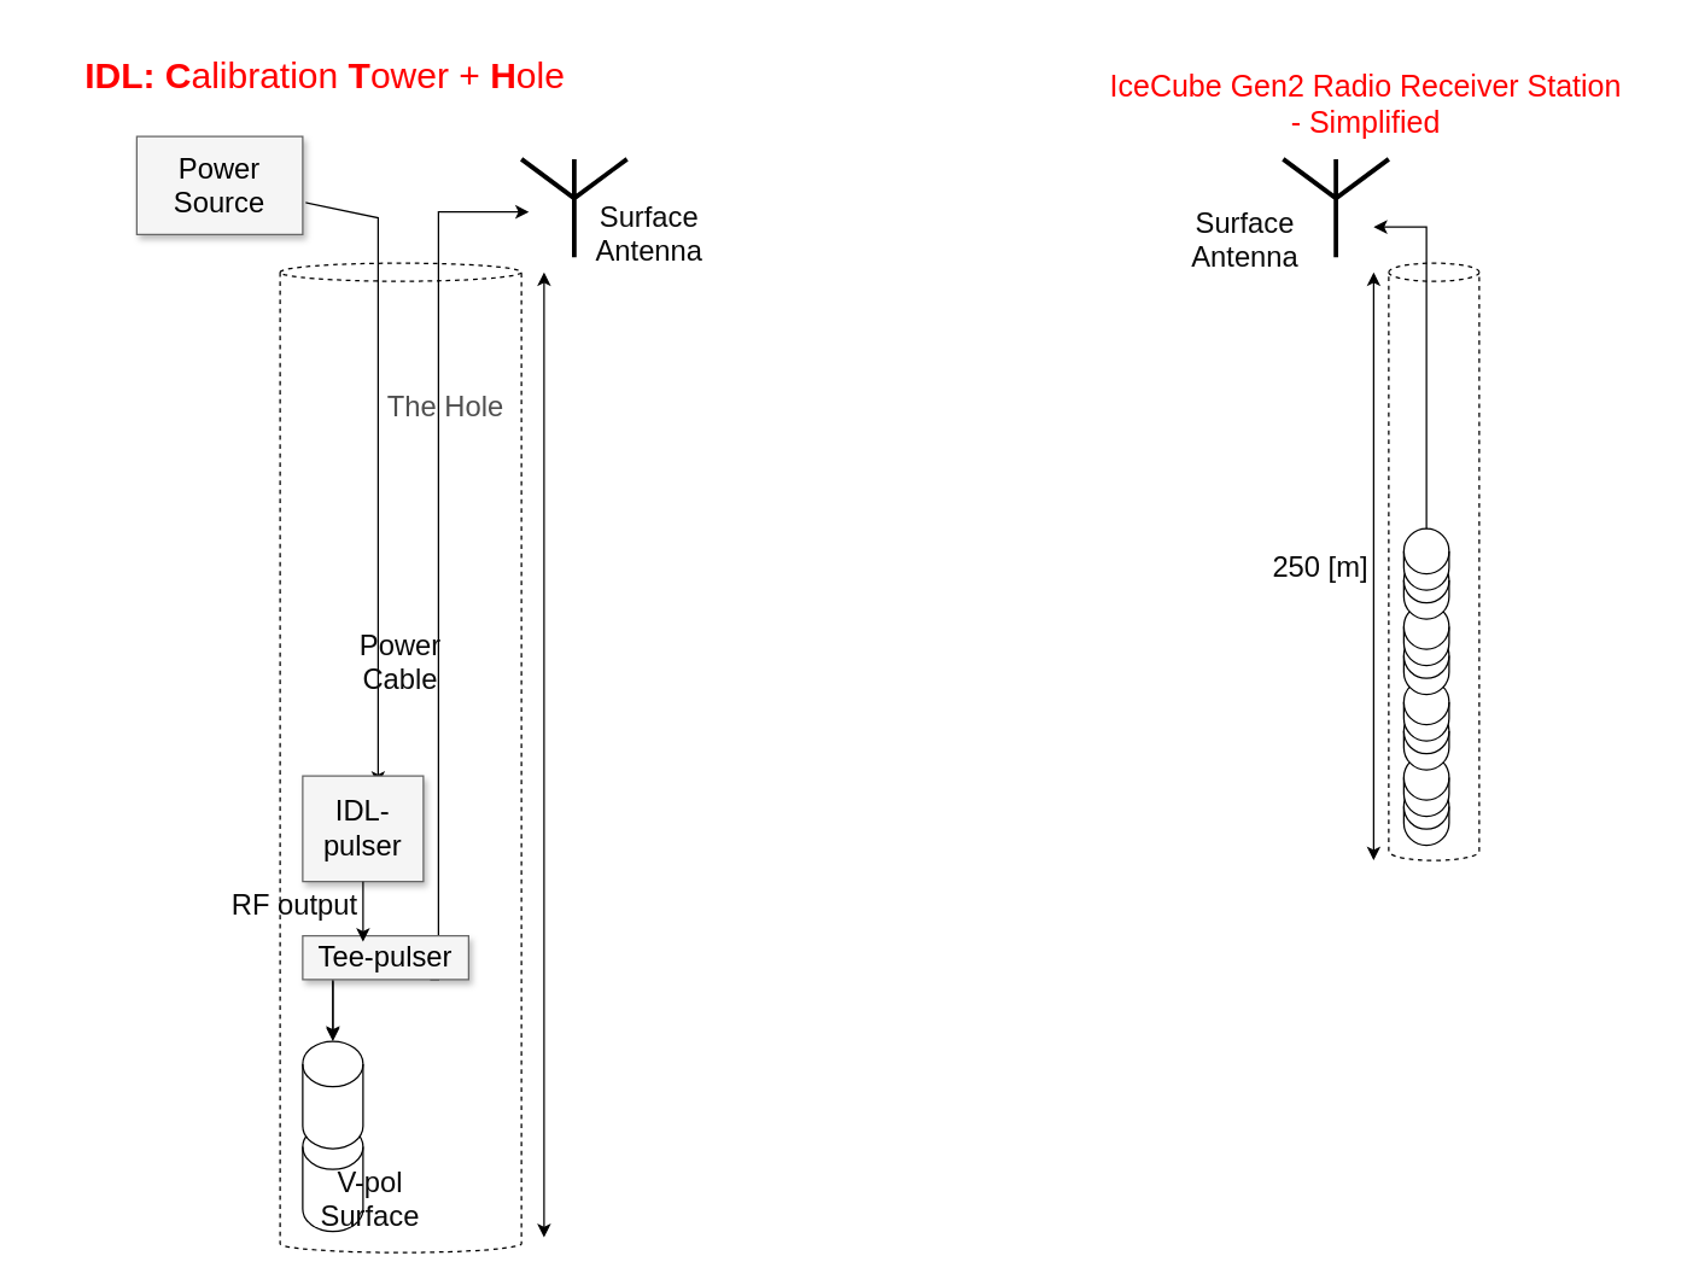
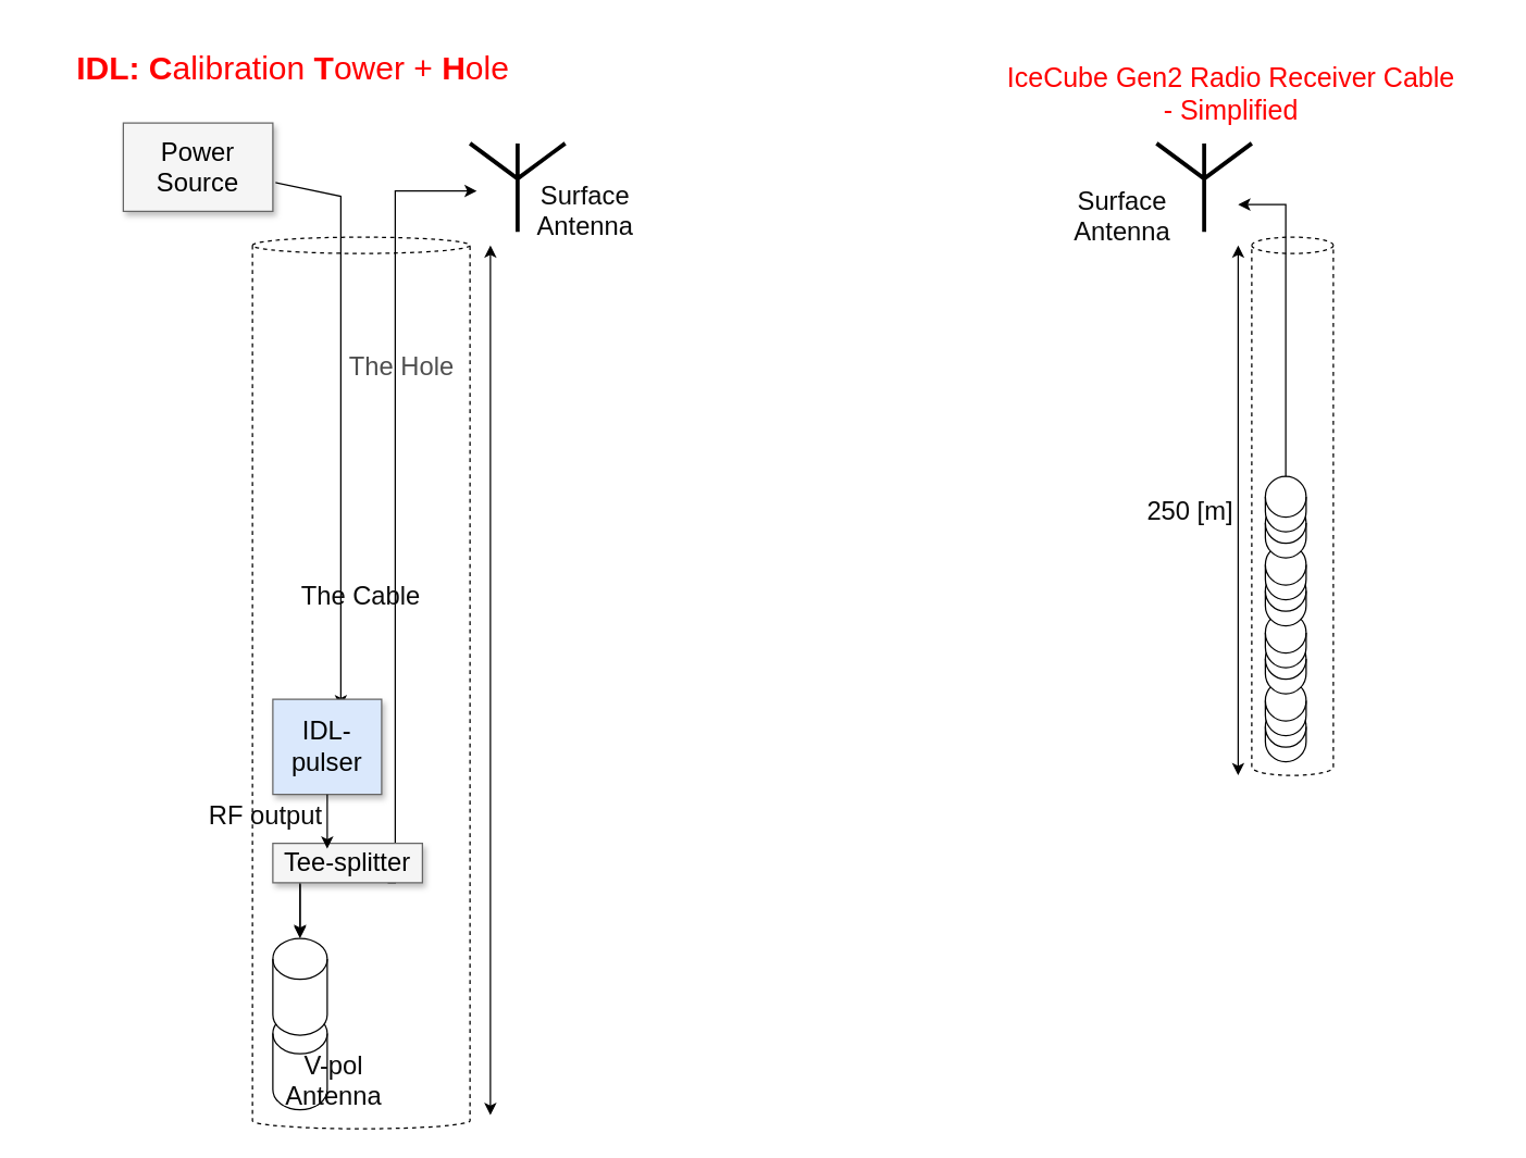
  <mxCell id="0" style=";html=1;" />
  <mxCell id="1" style=";html=1;" parent="0" />
  <mxCell id="2" value="" style="shape=cylinder3;whiteSpace=wrap;html=1;boundedLbl=1;backgroundOutline=1;size=6;dashed=1;" vertex="1" parent="1"><mxGeometry x="185" y="174" width="160" height="656" as="geometry" /></mxCell>
  <mxCell id="3" style="edgeStyle=elbowEdgeStyle;rounded=0;html=1;startArrow=none;startFill=0;jettySize=auto;orthogonalLoop=1;fontSize=18;" parent="1" edge="1"><mxGeometry relative="1" as="geometry"><mxPoint x="284.5" y="649" as="sourcePoint" /><mxPoint x="350" y="140" as="targetPoint" /><Array as="points"><mxPoint x="290" y="80" /><mxPoint x="314.5" y="679" /></Array></mxGeometry></mxCell>
  <mxCell id="4" value="" style="endArrow=classic;html=1;rounded=0;exitX=1.018;exitY=0.675;exitDx=0;exitDy=0;exitPerimeter=0;" edge="1" parent="1" source="12"><mxGeometry width="50" height="50" relative="1" as="geometry"><mxPoint x="540" y="300" as="sourcePoint" /><mxPoint x="250" y="520" as="targetPoint" /><Array as="points"><mxPoint x="250" y="144" /></Array></mxGeometry></mxCell>
  <mxCell id="5" style="edgeStyle=orthogonalEdgeStyle;rounded=0;orthogonalLoop=1;jettySize=auto;html=1;exitX=0.5;exitY=1;exitDx=0;exitDy=0;exitPerimeter=0;" edge="1" parent="1" source="2" target="2"><mxGeometry relative="1" as="geometry" /></mxCell>
  <mxCell id="6" value="" style="edgeStyle=none;orthogonalLoop=1;jettySize=auto;html=1;rounded=0;startArrow=classic;startFill=1;" edge="1" parent="1"><mxGeometry width="80" relative="1" as="geometry"><mxPoint x="360" y="180" as="sourcePoint" /><mxPoint x="360" y="820" as="targetPoint" /><Array as="points" /></mxGeometry></mxCell>
  <mxCell id="7" value="&lt;font style=&quot;font-size: 24px;&quot;&gt;&lt;b&gt;IDL:&lt;/b&gt; &lt;b&gt;C&lt;/b&gt;alibration &lt;b&gt;T&lt;/b&gt;ower + &lt;b&gt;H&lt;/b&gt;ole&lt;/font&gt;" style="text;strokeColor=none;align=center;fillColor=none;html=1;verticalAlign=middle;whiteSpace=wrap;rounded=0;strokeWidth=4;fontStyle=0;fontSize=17;fontColor=#FF0000;" vertex="1" parent="1"><mxGeometry x="20" y="20" width="390" height="60" as="geometry" /></mxCell>
- <mxCell id="8" value="&lt;div style=&quot;font-size: 20px;&quot;&gt;&lt;span style=&quot;font-size: 20px;&quot;&gt;IceCube Gen2 Radio Receiver Station &lt;br style=&quot;font-size: 20px;&quot;&gt;&lt;/span&gt;&lt;/div&gt;&lt;div style=&quot;font-size: 20px;&quot;&gt;&lt;span style=&quot;font-size: 20px;&quot;&gt;- Simplified&lt;/span&gt;&lt;/div&gt;&lt;div style=&quot;font-size: 20px;&quot;&gt;&lt;span style=&quot;font-size: 20px;&quot;&gt;&lt;/span&gt;&lt;/div&gt;" style="text;strokeColor=none;align=center;fillColor=none;html=1;verticalAlign=middle;whiteSpace=wrap;rounded=0;strokeWidth=4;fontStyle=0;fontSize=20;fontColor=#FF0000;" vertex="1" parent="1"><mxGeometry x="710" y="20" width="390" height="96" as="geometry" /></mxCell>
+ <mxCell id="8" value="&lt;div style=&quot;font-size: 20px;&quot;&gt;&lt;span style=&quot;font-size: 20px;&quot;&gt;IceCube Gen2 Radio Receiver Cable &lt;br style=&quot;font-size: 20px;&quot;&gt;&lt;/span&gt;&lt;/div&gt;&lt;div style=&quot;font-size: 20px;&quot;&gt;&lt;span style=&quot;font-size: 20px;&quot;&gt;- Simplified&lt;/span&gt;&lt;/div&gt;&lt;div style=&quot;font-size: 20px;&quot;&gt;&lt;span style=&quot;font-size: 20px;&quot;&gt;&lt;/span&gt;&lt;/div&gt;" style="text;strokeColor=none;align=center;fillColor=none;html=1;verticalAlign=middle;whiteSpace=wrap;rounded=0;strokeWidth=4;fontStyle=0;fontSize=20;fontColor=#FF0000;" vertex="1" parent="1"><mxGeometry x="710" y="20" width="390" height="96" as="geometry" /></mxCell>
  <mxCell id="9" value="" style="shape=cylinder3;whiteSpace=wrap;html=1;boundedLbl=1;backgroundOutline=1;size=6;dashed=1;" vertex="1" parent="1"><mxGeometry x="920" y="174" width="60" height="396" as="geometry" /></mxCell>
  <mxCell id="10" value="&lt;font style=&quot;font-size: 19px;&quot; color=&quot;#0a0a0a&quot;&gt;Surface Antenna&lt;br style=&quot;font-size: 19px;&quot;&gt;&lt;/font&gt;" style="text;strokeColor=none;align=center;fillColor=none;html=1;verticalAlign=middle;whiteSpace=wrap;rounded=0;strokeWidth=4;fontStyle=0;fontSize=19;fontColor=#4F4F4F;" vertex="1" parent="1"><mxGeometry x="780" y="144" width="90" height="30" as="geometry" /></mxCell>
  <mxCell id="11" value="The Hole" style="text;strokeColor=none;align=center;fillColor=none;html=1;verticalAlign=middle;whiteSpace=wrap;rounded=0;strokeWidth=4;fontStyle=0;fontSize=19;fontColor=#4F4F4F;" vertex="1" parent="1"><mxGeometry x="250" y="255" width="90" height="30" as="geometry" /></mxCell>
  <mxCell id="12" value="Power Source" style="whiteSpace=wrap;html=1;shadow=1;fontSize=19;fillColor=#f5f5f5;strokeColor=#666666;" vertex="1" parent="1"><mxGeometry x="90" y="90" width="110" height="65" as="geometry" /></mxCell>
  <mxCell id="13" value="" style="verticalLabelPosition=bottom;shadow=0;dashed=0;align=center;html=1;verticalAlign=top;shape=mxgraph.electrical.radio.aerial_-_antenna_1;strokeWidth=3;" vertex="1" parent="1"><mxGeometry x="345" y="105" width="70" height="65" as="geometry" /></mxCell>
  <mxCell id="14" value="&lt;font style=&quot;font-size: 19px;&quot; color=&quot;#0a0a0a&quot;&gt;Surface Antenna&lt;br style=&quot;font-size: 19px;&quot;&gt;&lt;/font&gt;" style="text;strokeColor=none;align=center;fillColor=none;html=1;verticalAlign=middle;whiteSpace=wrap;rounded=0;strokeWidth=4;fontStyle=0;fontSize=19;fontColor=#4F4F4F;" vertex="1" parent="1"><mxGeometry x="385" y="140" width="90" height="30" as="geometry" /></mxCell>
  <mxCell id="15" value="" style="verticalLabelPosition=bottom;shadow=0;dashed=0;align=center;html=1;verticalAlign=top;shape=mxgraph.electrical.radio.aerial_-_antenna_1;strokeWidth=3;" vertex="1" parent="1"><mxGeometry x="850" y="105" width="70" height="65" as="geometry" /></mxCell>
  <mxCell id="16" value="" style="group" vertex="1" connectable="0" parent="1"><mxGeometry x="930" y="500" width="30" height="60" as="geometry" /></mxCell>
  <mxCell id="17" value="" style="shape=cylinder3;whiteSpace=wrap;html=1;boundedLbl=1;backgroundOutline=1;size=15;container=1;" vertex="1" parent="16"><mxGeometry y="19.243" width="30" height="40.757" as="geometry" /></mxCell>
  <mxCell id="18" value="" style="shape=cylinder3;whiteSpace=wrap;html=1;boundedLbl=1;backgroundOutline=1;size=15;" vertex="1" parent="16"><mxGeometry width="30" height="40.757" as="geometry" /></mxCell>
  <mxCell id="19" value="" style="group" vertex="1" connectable="0" parent="1"><mxGeometry x="930" y="450" width="30" height="60" as="geometry" /></mxCell>
  <mxCell id="20" value="" style="shape=cylinder3;whiteSpace=wrap;html=1;boundedLbl=1;backgroundOutline=1;size=15;container=1;" vertex="1" parent="19"><mxGeometry y="19.243" width="30" height="40.757" as="geometry" /></mxCell>
  <mxCell id="21" value="" style="shape=cylinder3;whiteSpace=wrap;html=1;boundedLbl=1;backgroundOutline=1;size=15;" vertex="1" parent="19"><mxGeometry width="30" height="40.757" as="geometry" /></mxCell>
  <mxCell id="22" value="" style="group" vertex="1" connectable="0" parent="1"><mxGeometry x="930" y="400" width="30" height="60" as="geometry" /></mxCell>
  <mxCell id="23" value="" style="shape=cylinder3;whiteSpace=wrap;html=1;boundedLbl=1;backgroundOutline=1;size=15;container=1;" vertex="1" parent="22"><mxGeometry y="19.243" width="30" height="40.757" as="geometry" /></mxCell>
  <mxCell id="24" value="" style="shape=cylinder3;whiteSpace=wrap;html=1;boundedLbl=1;backgroundOutline=1;size=15;" vertex="1" parent="22"><mxGeometry width="30" height="40.757" as="geometry" /></mxCell>
  <mxCell id="25" value="" style="group" vertex="1" connectable="0" parent="1"><mxGeometry x="930" y="350" width="30" height="60" as="geometry" /></mxCell>
  <mxCell id="26" value="" style="shape=cylinder3;whiteSpace=wrap;html=1;boundedLbl=1;backgroundOutline=1;size=15;container=1;" vertex="1" parent="25"><mxGeometry y="19.243" width="30" height="40.757" as="geometry" /></mxCell>
  <mxCell id="27" value="" style="shape=cylinder3;whiteSpace=wrap;html=1;boundedLbl=1;backgroundOutline=1;size=15;" vertex="1" parent="25"><mxGeometry width="30" height="40.757" as="geometry" /></mxCell>
  <mxCell id="28" value="" style="edgeStyle=none;orthogonalLoop=1;jettySize=auto;html=1;rounded=0;" edge="1" parent="1" source="27"><mxGeometry width="80" relative="1" as="geometry"><mxPoint x="940" y="350" as="sourcePoint" /><mxPoint x="910" y="150" as="targetPoint" /><Array as="points"><mxPoint x="945" y="150" /></Array></mxGeometry></mxCell>
  <mxCell id="29" value="" style="edgeStyle=none;orthogonalLoop=1;jettySize=auto;html=1;rounded=0;startArrow=classic;startFill=1;" edge="1" parent="1"><mxGeometry width="80" relative="1" as="geometry"><mxPoint x="910" y="180" as="sourcePoint" /><mxPoint x="910" y="570" as="targetPoint" /><Array as="points" /></mxGeometry></mxCell>
  <mxCell id="30" value="&lt;font style=&quot;font-size: 19px;&quot; color=&quot;#0a0a0a&quot;&gt;250 [m]&lt;/font&gt;" style="text;strokeColor=none;align=center;fillColor=none;html=1;verticalAlign=middle;whiteSpace=wrap;rounded=0;strokeWidth=4;fontStyle=0;fontSize=19;fontColor=#4F4F4F;" vertex="1" parent="1"><mxGeometry x="810" y="328" width="130" height="96" as="geometry" /></mxCell>
  <mxCell id="31" value="" style="group" vertex="1" connectable="0" parent="1"><mxGeometry x="150" y="424" width="160" height="392" as="geometry" /></mxCell>
  <mxCell id="32" style="edgeStyle=elbowEdgeStyle;rounded=0;html=1;startArrow=none;startFill=0;jettySize=auto;orthogonalLoop=1;fontSize=18;" parent="31" edge="1"><mxGeometry relative="1" as="geometry"><mxPoint x="70" y="225" as="sourcePoint" /><mxPoint x="70" y="265" as="targetPoint" /><Array as="points"><mxPoint x="70" y="245" /><mxPoint x="100" y="255" /></Array></mxGeometry></mxCell>
- <mxCell id="33" value="IDL-pulser" style="whiteSpace=wrap;html=1;shadow=1;fontSize=19;fillColor=#f5f5f5;strokeColor=#666666;" vertex="1" parent="31"><mxGeometry x="50" y="90" width="80" height="70" as="geometry" /></mxCell>
+ <mxCell id="33" value="IDL-pulser" style="whiteSpace=wrap;html=1;shadow=1;fontSize=19;fillColor=#dae8fc;strokeColor=#666666;" vertex="1" parent="31"><mxGeometry x="50" y="90" width="80" height="70" as="geometry" /></mxCell>
  <mxCell id="34" value="&lt;font style=&quot;font-size: 19px;&quot; color=&quot;#0a0a0a&quot;&gt;RF output&lt;/font&gt;" style="text;strokeColor=none;align=center;fillColor=none;html=1;verticalAlign=middle;whiteSpace=wrap;rounded=0;strokeWidth=4;fontStyle=0;fontSize=19;fontColor=#4F4F4F;" vertex="1" parent="31"><mxGeometry y="161" width="90" height="30" as="geometry" /></mxCell>
- <mxCell id="35" value="Tee-pulser" style="whiteSpace=wrap;html=1;shadow=1;fontSize=19;fillColor=#f5f5f5;strokeColor=#666666;" vertex="1" parent="31"><mxGeometry x="50" y="196" width="110" height="29" as="geometry" /></mxCell>
+ <mxCell id="35" value="Tee-splitter" style="whiteSpace=wrap;html=1;shadow=1;fontSize=19;fillColor=#f5f5f5;strokeColor=#666666;" vertex="1" parent="31"><mxGeometry x="50" y="196" width="110" height="29" as="geometry" /></mxCell>
  <mxCell id="36" style="edgeStyle=elbowEdgeStyle;rounded=0;html=1;startArrow=none;startFill=0;jettySize=auto;orthogonalLoop=1;fontSize=18;" edge="1" parent="31"><mxGeometry relative="1" as="geometry"><mxPoint x="90" y="160" as="sourcePoint" /><mxPoint x="90" y="200" as="targetPoint" /><Array as="points"><mxPoint x="90" y="180" /><mxPoint x="120" y="190" /></Array></mxGeometry></mxCell>
  <mxCell id="37" style="edgeStyle=elbowEdgeStyle;rounded=0;html=1;startArrow=none;startFill=0;jettySize=auto;orthogonalLoop=1;fontSize=18;" parent="31" edge="1"><mxGeometry relative="1" as="geometry"><mxPoint x="70" y="226" as="sourcePoint" /><mxPoint x="70" y="266" as="targetPoint" /><Array as="points"><mxPoint x="70" y="246" /><mxPoint x="100" y="256" /></Array></mxGeometry></mxCell>
- <mxCell id="38" value="&lt;font style=&quot;font-size: 19px;&quot; color=&quot;#0a0a0a&quot;&gt;Power Cable&lt;br style=&quot;font-size: 19px;&quot;&gt;&lt;/font&gt;" style="text;strokeColor=none;align=center;fillColor=none;html=1;verticalAlign=middle;whiteSpace=wrap;rounded=0;strokeWidth=4;fontStyle=0;fontSize=19;fontColor=#4F4F4F;" vertex="1" parent="31"><mxGeometry x="70" width="90" height="30" as="geometry" /></mxCell>
+ <mxCell id="38" value="&lt;font style=&quot;font-size: 19px;&quot; color=&quot;#0a0a0a&quot;&gt;The Cable&lt;br style=&quot;font-size: 19px;&quot;&gt;&lt;/font&gt;" style="text;strokeColor=none;align=center;fillColor=none;html=1;verticalAlign=middle;whiteSpace=wrap;rounded=0;strokeWidth=4;fontStyle=0;fontSize=19;fontColor=#4F4F4F;" vertex="1" parent="31"><mxGeometry x="70" width="90" height="30" as="geometry" /></mxCell>
  <mxCell id="39" value="" style="group" vertex="1" connectable="0" parent="31"><mxGeometry x="50" y="266" width="40" height="126" as="geometry" /></mxCell>
  <mxCell id="40" value="" style="shape=cylinder3;whiteSpace=wrap;html=1;boundedLbl=1;backgroundOutline=1;size=15;" vertex="1" parent="39"><mxGeometry y="54.847" width="40" height="71.153" as="geometry" /></mxCell>
  <mxCell id="41" value="" style="shape=cylinder3;whiteSpace=wrap;html=1;boundedLbl=1;backgroundOutline=1;size=15;" vertex="1" parent="39"><mxGeometry width="40" height="71.153" as="geometry" /></mxCell>
- <mxCell id="42" value="&lt;font style=&quot;font-size: 19px;&quot; color=&quot;#0a0a0a&quot;&gt;V-pol Surface&lt;br style=&quot;font-size: 19px;&quot;&gt;&lt;/font&gt;" style="text;strokeColor=none;align=center;fillColor=none;html=1;verticalAlign=middle;whiteSpace=wrap;rounded=0;strokeWidth=4;fontStyle=0;fontSize=19;fontColor=#4F4F4F;" vertex="1" parent="31"><mxGeometry x="50" y="356" width="90" height="30" as="geometry" /></mxCell>
+ <mxCell id="42" value="&lt;font style=&quot;font-size: 19px;&quot; color=&quot;#0a0a0a&quot;&gt;V-pol Antenna&lt;br style=&quot;font-size: 19px;&quot;&gt;&lt;/font&gt;" style="text;strokeColor=none;align=center;fillColor=none;html=1;verticalAlign=middle;whiteSpace=wrap;rounded=0;strokeWidth=4;fontStyle=0;fontSize=19;fontColor=#4F4F4F;" vertex="1" parent="31"><mxGeometry x="50" y="356" width="90" height="30" as="geometry" /></mxCell>
